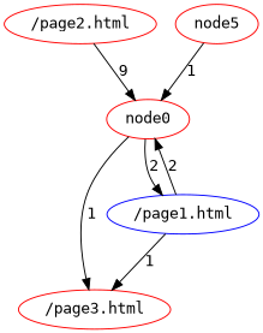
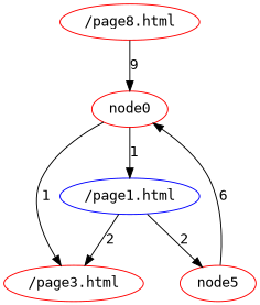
  digraph {
    fontname="DejaVu Sans Mono"
    node [color=red fontname="DejaVu Sans Mono"]
    edge [fontname="DejaVu Sans Mono"]
    n1 [label="/page3.html"]
-   n2 [label="/page2.html"]
+   n2 [label="/page8.html"]
    node0
    n4 [color=blue label="/page1.html"]
    node5
    n2 -> node0 [label=9]
    node0 -> n1 [label=1]
-   node0 -> n4 [label=2]
-   n4 -> n1 [label=1]
-   n4 -> node0 [label=2]
-   node5 -> node0 [label=1]
+   node0 -> n4 [label=1]
+   n4 -> n1 [label=2]
+   n4 -> node5 [label=2]
+   node5 -> node0 [label=6]
  }
